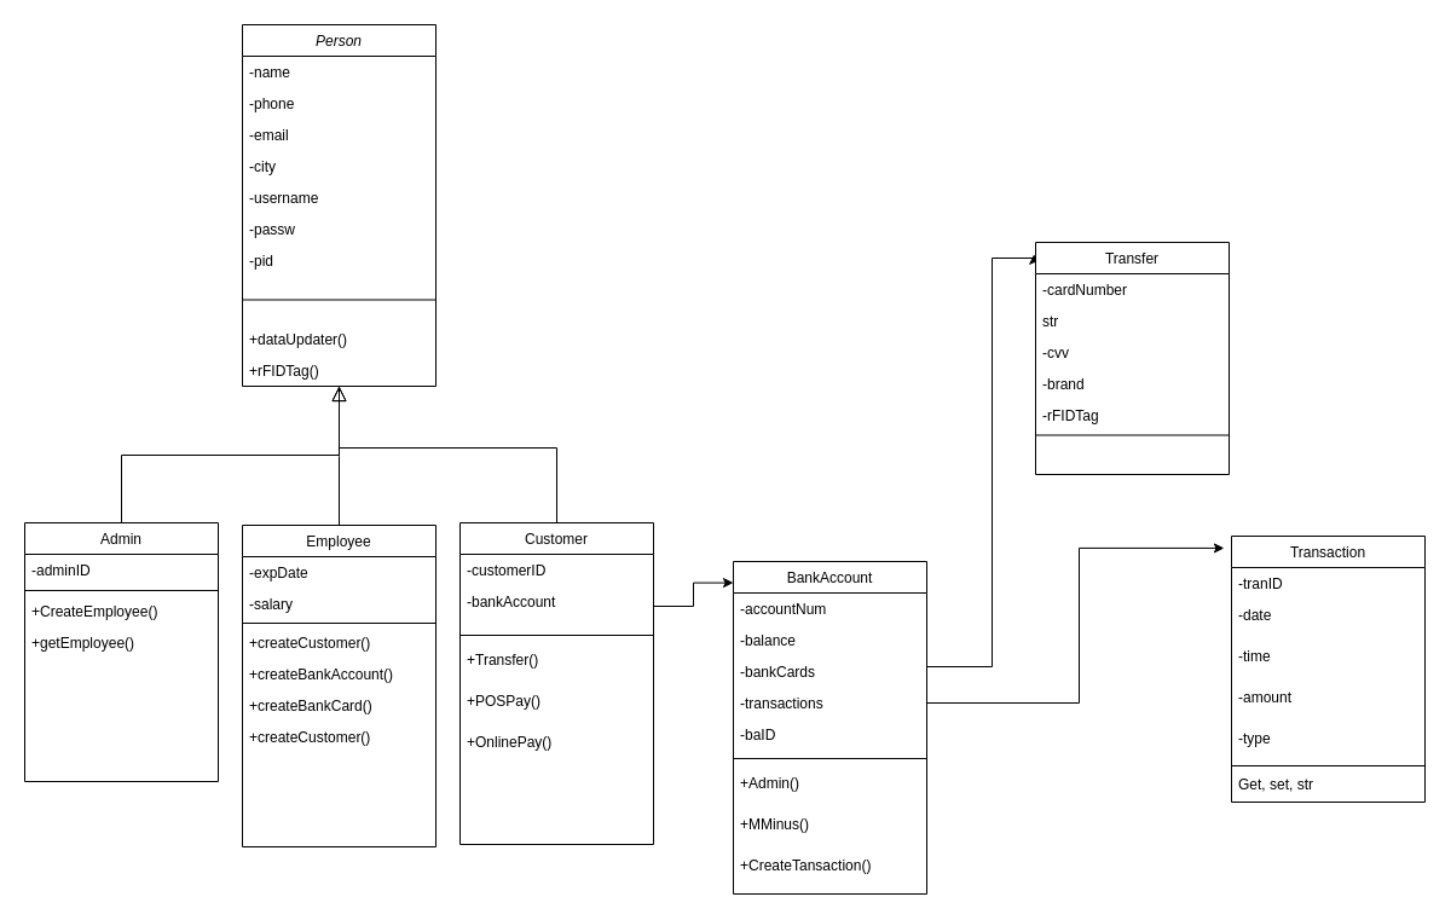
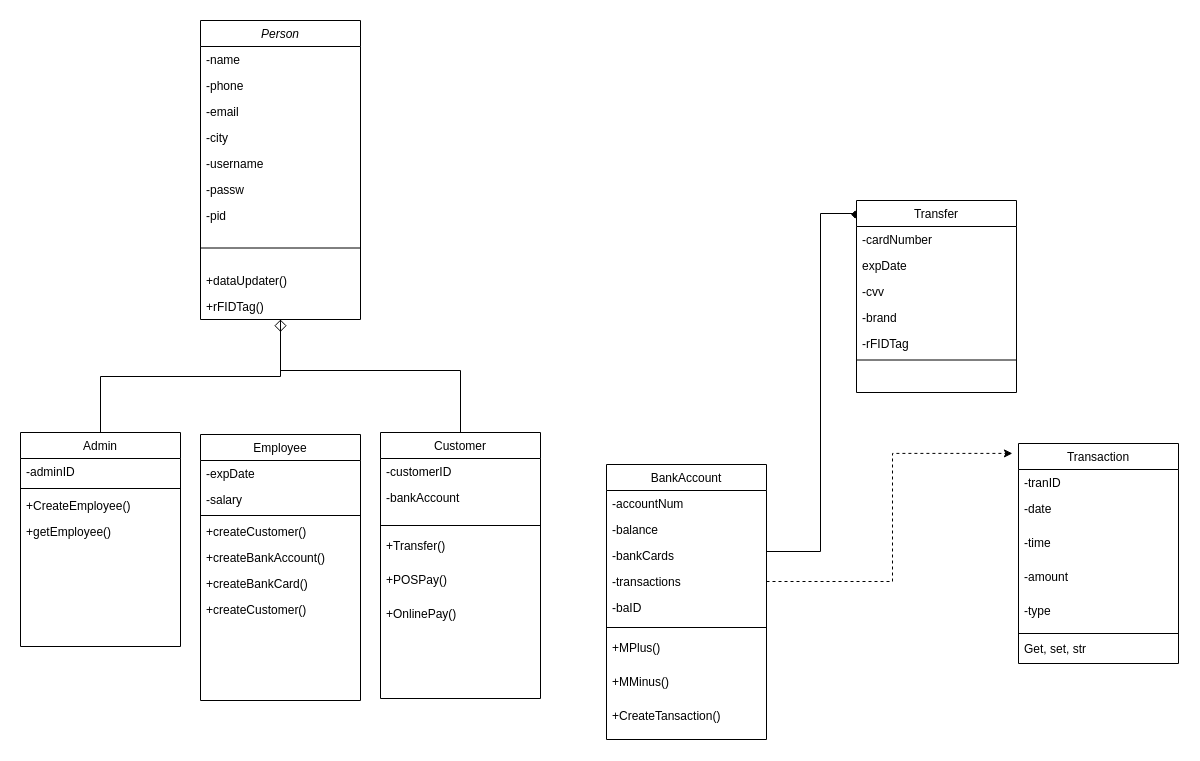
  <mxCell id="0" />
  <mxCell id="1" parent="0" />
  <mxCell id="2" value="Person" style="swimlane;fontStyle=2;align=center;verticalAlign=top;childLayout=stackLayout;horizontal=1;startSize=26;horizontalStack=0;resizeParent=1;resizeLast=0;collapsible=1;marginBottom=0;rounded=0;shadow=0;strokeWidth=1;" parent="1" vertex="1"><mxGeometry x="200" y="20" width="160" height="299" as="geometry"><mxRectangle x="230" y="140" width="160" height="26" as="alternateBounds" /></mxGeometry></mxCell>
  <mxCell id="3" value="-name" style="text;align=left;verticalAlign=top;spacingLeft=4;spacingRight=4;overflow=hidden;rotatable=0;points=[[0,0.5],[1,0.5]];portConstraint=eastwest;rounded=0;" parent="2" vertex="1"><mxGeometry y="26" width="160" height="26" as="geometry" /></mxCell>
  <mxCell id="4" value="-phone" style="text;align=left;verticalAlign=top;spacingLeft=4;spacingRight=4;overflow=hidden;rotatable=0;points=[[0,0.5],[1,0.5]];portConstraint=eastwest;rounded=0;shadow=0;html=0;" parent="2" vertex="1"><mxGeometry y="52" width="160" height="26" as="geometry" /></mxCell>
  <mxCell id="5" value="-email" style="text;align=left;verticalAlign=top;spacingLeft=4;spacingRight=4;overflow=hidden;rotatable=0;points=[[0,0.5],[1,0.5]];portConstraint=eastwest;rounded=0;shadow=0;html=0;" parent="2" vertex="1"><mxGeometry y="78" width="160" height="26" as="geometry" /></mxCell>
  <mxCell id="6" value="-city" style="text;align=left;verticalAlign=top;spacingLeft=4;spacingRight=4;overflow=hidden;rotatable=0;points=[[0,0.5],[1,0.5]];portConstraint=eastwest;rounded=0;shadow=0;html=0;" parent="2" vertex="1"><mxGeometry y="104" width="160" height="26" as="geometry" /></mxCell>
  <mxCell id="7" value="-username" style="text;align=left;verticalAlign=top;spacingLeft=4;spacingRight=4;overflow=hidden;rotatable=0;points=[[0,0.5],[1,0.5]];portConstraint=eastwest;rounded=0;shadow=0;html=0;" parent="2" vertex="1"><mxGeometry y="130" width="160" height="26" as="geometry" /></mxCell>
  <mxCell id="8" value="-passw" style="text;align=left;verticalAlign=top;spacingLeft=4;spacingRight=4;overflow=hidden;rotatable=0;points=[[0,0.5],[1,0.5]];portConstraint=eastwest;rounded=0;shadow=0;html=0;" parent="2" vertex="1"><mxGeometry y="156" width="160" height="26" as="geometry" /></mxCell>
  <mxCell id="9" value="-pid" style="text;align=left;verticalAlign=top;spacingLeft=4;spacingRight=4;overflow=hidden;rotatable=0;points=[[0,0.5],[1,0.5]];portConstraint=eastwest;rounded=0;shadow=0;html=0;" vertex="1" parent="2"><mxGeometry y="182" width="160" height="26" as="geometry" /></mxCell>
  <mxCell id="10" value="" style="line;html=1;strokeWidth=1;align=left;verticalAlign=middle;spacingTop=-1;spacingLeft=3;spacingRight=3;rotatable=0;labelPosition=right;points=[];portConstraint=eastwest;rounded=0;" parent="2" vertex="1"><mxGeometry y="208" width="160" height="39" as="geometry" /></mxCell>
  <mxCell id="11" value="+dataUpdater()" style="text;align=left;verticalAlign=top;spacingLeft=4;spacingRight=4;overflow=hidden;rotatable=0;points=[[0,0.5],[1,0.5]];portConstraint=eastwest;rounded=0;shadow=0;html=0;" parent="2" vertex="1"><mxGeometry y="247" width="160" height="26" as="geometry" /></mxCell>
  <mxCell id="12" value="+rFIDTag()" style="text;align=left;verticalAlign=top;spacingLeft=4;spacingRight=4;overflow=hidden;rotatable=0;points=[[0,0.5],[1,0.5]];portConstraint=eastwest;rounded=0;shadow=0;html=0;" parent="2" vertex="1"><mxGeometry y="273" width="160" height="26" as="geometry" /></mxCell>
  <mxCell id="13" value="Admin" style="swimlane;fontStyle=0;align=center;verticalAlign=top;childLayout=stackLayout;horizontal=1;startSize=26;horizontalStack=0;resizeParent=1;resizeLast=0;collapsible=1;marginBottom=0;rounded=0;shadow=0;strokeWidth=1;" parent="1" vertex="1"><mxGeometry x="20" y="432" width="160" height="214" as="geometry"><mxRectangle x="130" y="380" width="160" height="26" as="alternateBounds" /></mxGeometry></mxCell>
  <mxCell id="14" value="-adminID" style="text;align=left;verticalAlign=top;spacingLeft=4;spacingRight=4;overflow=hidden;rotatable=0;points=[[0,0.5],[1,0.5]];portConstraint=eastwest;rounded=0;" parent="13" vertex="1"><mxGeometry y="26" width="160" height="26" as="geometry" /></mxCell>
  <mxCell id="15" value="" style="line;html=1;strokeWidth=1;align=left;verticalAlign=middle;spacingTop=-1;spacingLeft=3;spacingRight=3;rotatable=0;labelPosition=right;points=[];portConstraint=eastwest;rounded=0;" parent="13" vertex="1"><mxGeometry y="52" width="160" height="8" as="geometry" /></mxCell>
  <mxCell id="16" value="+CreateEmployee()" style="text;align=left;verticalAlign=top;spacingLeft=4;spacingRight=4;overflow=hidden;rotatable=0;points=[[0,0.5],[1,0.5]];portConstraint=eastwest;rounded=0;" parent="13" vertex="1"><mxGeometry y="60" width="160" height="26" as="geometry" /></mxCell>
  <mxCell id="17" value="+getEmployee()" style="text;align=left;verticalAlign=top;spacingLeft=4;spacingRight=4;overflow=hidden;rotatable=0;points=[[0,0.5],[1,0.5]];portConstraint=eastwest;rounded=0;" parent="13" vertex="1"><mxGeometry y="86" width="160" height="26" as="geometry" /></mxCell>
- <mxCell id="18" value="" style="endArrow=block;endSize=10;endFill=0;shadow=0;strokeWidth=1;rounded=0;edgeStyle=elbowEdgeStyle;elbow=vertical;entryX=0.5;entryY=1;entryDx=0;entryDy=0;" parent="1" source="13" target="2" edge="1"><mxGeometry width="160" relative="1" as="geometry"><mxPoint x="180" y="225" as="sourcePoint" /><mxPoint x="280" y="310" as="targetPoint" /></mxGeometry></mxCell>
+ <mxCell id="18" value="" style="endArrow=diamond;endSize=10;endFill=0;shadow=0;strokeWidth=1;rounded=0;edgeStyle=elbowEdgeStyle;elbow=vertical;entryX=0.5;entryY=1;entryDx=0;entryDy=0;" parent="1" source="13" target="2" edge="1"><mxGeometry width="160" relative="1" as="geometry"><mxPoint x="180" y="225" as="sourcePoint" /><mxPoint x="280" y="310" as="targetPoint" /></mxGeometry></mxCell>
  <mxCell id="19" value="Employee" style="swimlane;fontStyle=0;align=center;verticalAlign=top;childLayout=stackLayout;horizontal=1;startSize=26;horizontalStack=0;resizeParent=1;resizeLast=0;collapsible=1;marginBottom=0;rounded=0;shadow=0;strokeWidth=1;" parent="1" vertex="1"><mxGeometry x="200" y="434" width="160" height="266" as="geometry"><mxRectangle x="340" y="380" width="170" height="26" as="alternateBounds" /></mxGeometry></mxCell>
  <mxCell id="20" value="-expDate" style="text;align=left;verticalAlign=top;spacingLeft=4;spacingRight=4;overflow=hidden;rotatable=0;points=[[0,0.5],[1,0.5]];portConstraint=eastwest;rounded=0;" parent="19" vertex="1"><mxGeometry y="26" width="160" height="26" as="geometry" /></mxCell>
  <mxCell id="21" value="-salary" style="text;align=left;verticalAlign=top;spacingLeft=4;spacingRight=4;overflow=hidden;rotatable=0;points=[[0,0.5],[1,0.5]];portConstraint=eastwest;rounded=0;" parent="19" vertex="1"><mxGeometry y="52" width="160" height="26" as="geometry" /></mxCell>
  <mxCell id="22" value="" style="line;html=1;strokeWidth=1;align=left;verticalAlign=middle;spacingTop=-1;spacingLeft=3;spacingRight=3;rotatable=0;labelPosition=right;points=[];portConstraint=eastwest;rounded=0;" parent="19" vertex="1"><mxGeometry y="78" width="160" height="6" as="geometry" /></mxCell>
  <mxCell id="23" value="+createCustomer()" style="text;align=left;verticalAlign=top;spacingLeft=4;spacingRight=4;overflow=hidden;rotatable=0;points=[[0,0.5],[1,0.5]];portConstraint=eastwest;rounded=0;" parent="19" vertex="1"><mxGeometry y="84" width="160" height="26" as="geometry" /></mxCell>
  <mxCell id="24" value="+createBankAccount()" style="text;align=left;verticalAlign=top;spacingLeft=4;spacingRight=4;overflow=hidden;rotatable=0;points=[[0,0.5],[1,0.5]];portConstraint=eastwest;rounded=0;" parent="19" vertex="1"><mxGeometry y="110" width="160" height="26" as="geometry" /></mxCell>
  <mxCell id="25" value="+createBankCard()" style="text;align=left;verticalAlign=top;spacingLeft=4;spacingRight=4;overflow=hidden;rotatable=0;points=[[0,0.5],[1,0.5]];portConstraint=eastwest;rounded=0;" parent="19" vertex="1"><mxGeometry y="136" width="160" height="26" as="geometry" /></mxCell>
  <mxCell id="26" value="+createCustomer()" style="text;align=left;verticalAlign=top;spacingLeft=4;spacingRight=4;overflow=hidden;rotatable=0;points=[[0,0.5],[1,0.5]];portConstraint=eastwest;rounded=0;" parent="19" vertex="1"><mxGeometry y="162" width="160" height="26" as="geometry" /></mxCell>
- <mxCell id="27" value="" style="endArrow=block;endSize=10;endFill=0;shadow=0;strokeWidth=1;rounded=0;edgeStyle=elbowEdgeStyle;elbow=vertical;entryX=0.5;entryY=1;entryDx=0;entryDy=0;" parent="1" source="19" target="2" edge="1"><mxGeometry width="160" relative="1" as="geometry"><mxPoint x="190" y="395" as="sourcePoint" /><mxPoint x="280" y="310" as="targetPoint" /></mxGeometry></mxCell>
  <mxCell id="28" value="Customer" style="swimlane;fontStyle=0;align=center;verticalAlign=top;childLayout=stackLayout;horizontal=1;startSize=26;horizontalStack=0;resizeParent=1;resizeLast=0;collapsible=1;marginBottom=0;rounded=0;shadow=0;strokeWidth=1;" parent="1" vertex="1"><mxGeometry x="380" y="432" width="160" height="266" as="geometry"><mxRectangle x="400" y="410" width="170" height="26" as="alternateBounds" /></mxGeometry></mxCell>
  <mxCell id="29" value="-customerID" style="text;align=left;verticalAlign=top;spacingLeft=4;spacingRight=4;overflow=hidden;rotatable=0;points=[[0,0.5],[1,0.5]];portConstraint=eastwest;rounded=0;" parent="28" vertex="1"><mxGeometry y="26" width="160" height="26" as="geometry" /></mxCell>
  <mxCell id="30" value="-bankAccount" style="text;align=left;verticalAlign=top;spacingLeft=4;spacingRight=4;overflow=hidden;rotatable=0;points=[[0,0.5],[1,0.5]];portConstraint=eastwest;rounded=0;" parent="28" vertex="1"><mxGeometry y="52" width="160" height="34" as="geometry" /></mxCell>
  <mxCell id="31" value="" style="line;html=1;strokeWidth=1;align=left;verticalAlign=middle;spacingTop=-1;spacingLeft=3;spacingRight=3;rotatable=0;labelPosition=right;points=[];portConstraint=eastwest;rounded=0;" parent="28" vertex="1"><mxGeometry y="86" width="160" height="14" as="geometry" /></mxCell>
  <mxCell id="32" value="+Transfer()" style="text;align=left;verticalAlign=top;spacingLeft=4;spacingRight=4;overflow=hidden;rotatable=0;points=[[0,0.5],[1,0.5]];portConstraint=eastwest;rounded=0;" parent="28" vertex="1"><mxGeometry y="100" width="160" height="34" as="geometry" /></mxCell>
  <mxCell id="33" value="+POSPay()" style="text;align=left;verticalAlign=top;spacingLeft=4;spacingRight=4;overflow=hidden;rotatable=0;points=[[0,0.5],[1,0.5]];portConstraint=eastwest;rounded=0;" parent="28" vertex="1"><mxGeometry y="134" width="160" height="34" as="geometry" /></mxCell>
  <mxCell id="34" value="+OnlinePay()" style="text;align=left;verticalAlign=top;spacingLeft=4;spacingRight=4;overflow=hidden;rotatable=0;points=[[0,0.5],[1,0.5]];portConstraint=eastwest;rounded=0;" parent="28" vertex="1"><mxGeometry y="168" width="160" height="34" as="geometry" /></mxCell>
  <mxCell id="35" value="" style="endArrow=none;endSize=10;endFill=0;shadow=0;strokeWidth=1;rounded=0;edgeStyle=elbowEdgeStyle;elbow=vertical;exitX=0.5;exitY=0;exitDx=0;exitDy=0;entryX=0.5;entryY=1;entryDx=0;entryDy=0;" parent="1" source="28" target="2" edge="1"><mxGeometry width="160" relative="1" as="geometry"><mxPoint x="300" y="432" as="sourcePoint" /><mxPoint x="280" y="310" as="targetPoint" /><Array as="points"><mxPoint x="364" y="370" /></Array></mxGeometry></mxCell>
- <mxCell id="36" style="edgeStyle=orthogonalEdgeStyle;rounded=0;orthogonalLoop=1;jettySize=auto;html=1;entryX=-0.008;entryY=0.051;entryDx=0;entryDy=0;entryPerimeter=0;" parent="1" source="40" target="48" edge="1"><mxGeometry relative="1" as="geometry"><mxPoint x="832" y="454" as="targetPoint" /><Array as="points"><mxPoint x="820" y="551" /><mxPoint x="820" y="213" /></Array></mxGeometry></mxCell>
+ <mxCell id="36" style="edgeStyle=orthogonalEdgeStyle;rounded=0;orthogonalLoop=1;jettySize=auto;html=1;entryX=-0.008;entryY=0.051;entryDx=0;entryDy=0;entryPerimeter=0;endArrow=diamond;" parent="1" source="40" target="48" edge="1"><mxGeometry relative="1" as="geometry"><mxPoint x="832" y="454" as="targetPoint" /><Array as="points"><mxPoint x="820" y="551" /><mxPoint x="820" y="213" /></Array></mxGeometry></mxCell>
  <mxCell id="37" value="BankAccount" style="swimlane;fontStyle=0;align=center;verticalAlign=top;childLayout=stackLayout;horizontal=1;startSize=26;horizontalStack=0;resizeParent=1;resizeLast=0;collapsible=1;marginBottom=0;rounded=0;shadow=0;strokeWidth=1;" parent="1" vertex="1"><mxGeometry x="606" y="464" width="160" height="275" as="geometry"><mxRectangle x="340" y="380" width="170" height="26" as="alternateBounds" /></mxGeometry></mxCell>
  <mxCell id="38" value="-accountNum" style="text;align=left;verticalAlign=top;spacingLeft=4;spacingRight=4;overflow=hidden;rotatable=0;points=[[0,0.5],[1,0.5]];portConstraint=eastwest;rounded=0;" parent="37" vertex="1"><mxGeometry y="26" width="160" height="26" as="geometry" /></mxCell>
  <mxCell id="39" value="-balance" style="text;align=left;verticalAlign=top;spacingLeft=4;spacingRight=4;overflow=hidden;rotatable=0;points=[[0,0.5],[1,0.5]];portConstraint=eastwest;rounded=0;" parent="37" vertex="1"><mxGeometry y="52" width="160" height="26" as="geometry" /></mxCell>
  <mxCell id="40" value="-bankCards" style="text;align=left;verticalAlign=top;spacingLeft=4;spacingRight=4;overflow=hidden;rotatable=0;points=[[0,0.5],[1,0.5]];portConstraint=eastwest;rounded=0;" parent="37" vertex="1"><mxGeometry y="78" width="160" height="26" as="geometry" /></mxCell>
  <mxCell id="41" value="-transactions" style="text;align=left;verticalAlign=top;spacingLeft=4;spacingRight=4;overflow=hidden;rotatable=0;points=[[0,0.5],[1,0.5]];portConstraint=eastwest;rounded=0;" parent="37" vertex="1"><mxGeometry y="104" width="160" height="26" as="geometry" /></mxCell>
  <mxCell id="42" value="-baID" style="text;align=left;verticalAlign=top;spacingLeft=4;spacingRight=4;overflow=hidden;rotatable=0;points=[[0,0.5],[1,0.5]];portConstraint=eastwest;rounded=0;" parent="37" vertex="1"><mxGeometry y="130" width="160" height="26" as="geometry" /></mxCell>
  <mxCell id="43" value="" style="line;html=1;strokeWidth=1;align=left;verticalAlign=middle;spacingTop=-1;spacingLeft=3;spacingRight=3;rotatable=0;labelPosition=right;points=[];portConstraint=eastwest;rounded=0;" parent="37" vertex="1"><mxGeometry y="156" width="160" height="14" as="geometry" /></mxCell>
- <mxCell id="44" value="+Admin()" style="text;align=left;verticalAlign=top;spacingLeft=4;spacingRight=4;overflow=hidden;rotatable=0;points=[[0,0.5],[1,0.5]];portConstraint=eastwest;rounded=0;" parent="37" vertex="1"><mxGeometry y="170" width="160" height="34" as="geometry" /></mxCell>
+ <mxCell id="44" value="+MPlus()" style="text;align=left;verticalAlign=top;spacingLeft=4;spacingRight=4;overflow=hidden;rotatable=0;points=[[0,0.5],[1,0.5]];portConstraint=eastwest;rounded=0;" parent="37" vertex="1"><mxGeometry y="170" width="160" height="34" as="geometry" /></mxCell>
  <mxCell id="45" value="+MMinus()" style="text;align=left;verticalAlign=top;spacingLeft=4;spacingRight=4;overflow=hidden;rotatable=0;points=[[0,0.5],[1,0.5]];portConstraint=eastwest;rounded=0;" parent="37" vertex="1"><mxGeometry y="204" width="160" height="34" as="geometry" /></mxCell>
  <mxCell id="46" value="+CreateTansaction()" style="text;align=left;verticalAlign=top;spacingLeft=4;spacingRight=4;overflow=hidden;rotatable=0;points=[[0,0.5],[1,0.5]];portConstraint=eastwest;rounded=0;" parent="37" vertex="1"><mxGeometry y="238" width="160" height="34" as="geometry" /></mxCell>
- <mxCell id="47" style="edgeStyle=orthogonalEdgeStyle;rounded=0;orthogonalLoop=1;jettySize=auto;html=1;exitX=1;exitY=0.5;exitDx=0;exitDy=0;entryX=0;entryY=0.064;entryDx=0;entryDy=0;entryPerimeter=0;" parent="1" source="30" target="37" edge="1"><mxGeometry relative="1" as="geometry"><mxPoint x="560" y="454" as="targetPoint" /></mxGeometry></mxCell>
  <mxCell id="48" value="Transfer" style="swimlane;fontStyle=0;align=center;verticalAlign=top;childLayout=stackLayout;horizontal=1;startSize=26;horizontalStack=0;resizeParent=1;resizeLast=0;collapsible=1;marginBottom=0;rounded=0;shadow=0;strokeWidth=1;" parent="1" vertex="1"><mxGeometry x="856" y="200" width="160" height="192" as="geometry"><mxRectangle x="340" y="380" width="170" height="26" as="alternateBounds" /></mxGeometry></mxCell>
  <mxCell id="49" value="-cardNumber" style="text;align=left;verticalAlign=top;spacingLeft=4;spacingRight=4;overflow=hidden;rotatable=0;points=[[0,0.5],[1,0.5]];portConstraint=eastwest;rounded=0;" parent="48" vertex="1"><mxGeometry y="26" width="160" height="26" as="geometry" /></mxCell>
- <mxCell id="50" value="str" style="text;align=left;verticalAlign=top;spacingLeft=4;spacingRight=4;overflow=hidden;rotatable=0;points=[[0,0.5],[1,0.5]];portConstraint=eastwest;rounded=0;" parent="48" vertex="1"><mxGeometry y="52" width="160" height="26" as="geometry" /></mxCell>
+ <mxCell id="50" value="expDate" style="text;align=left;verticalAlign=top;spacingLeft=4;spacingRight=4;overflow=hidden;rotatable=0;points=[[0,0.5],[1,0.5]];portConstraint=eastwest;rounded=0;" parent="48" vertex="1"><mxGeometry y="52" width="160" height="26" as="geometry" /></mxCell>
  <mxCell id="51" value="-cvv" style="text;align=left;verticalAlign=top;spacingLeft=4;spacingRight=4;overflow=hidden;rotatable=0;points=[[0,0.5],[1,0.5]];portConstraint=eastwest;rounded=0;" parent="48" vertex="1"><mxGeometry y="78" width="160" height="26" as="geometry" /></mxCell>
  <mxCell id="52" value="-brand" style="text;align=left;verticalAlign=top;spacingLeft=4;spacingRight=4;overflow=hidden;rotatable=0;points=[[0,0.5],[1,0.5]];portConstraint=eastwest;rounded=0;" parent="48" vertex="1"><mxGeometry y="104" width="160" height="26" as="geometry" /></mxCell>
  <mxCell id="53" value="-rFIDTag" style="text;align=left;verticalAlign=top;spacingLeft=4;spacingRight=4;overflow=hidden;rotatable=0;points=[[0,0.5],[1,0.5]];portConstraint=eastwest;rounded=0;html=1;labelBackgroundColor=none;labelBorderColor=none;" parent="48" vertex="1"><mxGeometry y="130" width="160" height="26" as="geometry" /></mxCell>
  <mxCell id="54" value="" style="line;html=1;strokeWidth=1;align=left;verticalAlign=middle;spacingTop=-1;spacingLeft=3;spacingRight=3;rotatable=0;labelPosition=right;points=[];portConstraint=eastwest;rounded=0;" parent="48" vertex="1"><mxGeometry y="156" width="160" height="7" as="geometry" /></mxCell>
  <mxCell id="55" value="Transaction" style="swimlane;fontStyle=0;align=center;verticalAlign=top;childLayout=stackLayout;horizontal=1;startSize=26;horizontalStack=0;resizeParent=1;resizeLast=0;collapsible=1;marginBottom=0;rounded=0;shadow=0;strokeWidth=1;" parent="1" vertex="1"><mxGeometry x="1018" y="443" width="160" height="220" as="geometry"><mxRectangle x="340" y="380" width="170" height="26" as="alternateBounds" /></mxGeometry></mxCell>
  <mxCell id="56" value="-tranID" style="text;align=left;verticalAlign=top;spacingLeft=4;spacingRight=4;overflow=hidden;rotatable=0;points=[[0,0.5],[1,0.5]];portConstraint=eastwest;rounded=0;" parent="55" vertex="1"><mxGeometry y="26" width="160" height="26" as="geometry" /></mxCell>
  <mxCell id="57" value="-date" style="text;align=left;verticalAlign=top;spacingLeft=4;spacingRight=4;overflow=hidden;rotatable=0;points=[[0,0.5],[1,0.5]];portConstraint=eastwest;rounded=0;" parent="55" vertex="1"><mxGeometry y="52" width="160" height="34" as="geometry" /></mxCell>
  <mxCell id="58" value="-time" style="text;align=left;verticalAlign=top;spacingLeft=4;spacingRight=4;overflow=hidden;rotatable=0;points=[[0,0.5],[1,0.5]];portConstraint=eastwest;rounded=0;" parent="55" vertex="1"><mxGeometry y="86" width="160" height="34" as="geometry" /></mxCell>
  <mxCell id="59" value="-amount" style="text;align=left;verticalAlign=top;spacingLeft=4;spacingRight=4;overflow=hidden;rotatable=0;points=[[0,0.5],[1,0.5]];portConstraint=eastwest;rounded=0;" parent="55" vertex="1"><mxGeometry y="120" width="160" height="34" as="geometry" /></mxCell>
  <mxCell id="60" value="-type" style="text;align=left;verticalAlign=top;spacingLeft=4;spacingRight=4;overflow=hidden;rotatable=0;points=[[0,0.5],[1,0.5]];portConstraint=eastwest;rounded=0;" parent="55" vertex="1"><mxGeometry y="154" width="160" height="34" as="geometry" /></mxCell>
  <mxCell id="61" value="" style="line;html=1;strokeWidth=1;align=left;verticalAlign=middle;spacingTop=-1;spacingLeft=3;spacingRight=3;rotatable=0;labelPosition=right;points=[];portConstraint=eastwest;rounded=0;" parent="55" vertex="1"><mxGeometry y="188" width="160" height="4" as="geometry" /></mxCell>
  <mxCell id="62" value="Get, set, str" style="text;align=left;verticalAlign=top;spacingLeft=4;spacingRight=4;overflow=hidden;rotatable=0;points=[[0,0.5],[1,0.5]];portConstraint=eastwest;rounded=0;" parent="55" vertex="1"><mxGeometry y="192" width="160" height="26" as="geometry" /></mxCell>
- <mxCell id="63" style="edgeStyle=orthogonalEdgeStyle;rounded=0;orthogonalLoop=1;jettySize=auto;html=1;exitX=1;exitY=0.5;exitDx=0;exitDy=0;entryX=-0.038;entryY=0.045;entryDx=0;entryDy=0;entryPerimeter=0;" parent="1" source="41" target="55" edge="1"><mxGeometry relative="1" as="geometry" /></mxCell>
+ <mxCell id="63" style="edgeStyle=orthogonalEdgeStyle;rounded=0;orthogonalLoop=1;jettySize=auto;html=1;exitX=1;exitY=0.5;exitDx=0;exitDy=0;entryX=-0.038;entryY=0.045;entryDx=0;entryDy=0;entryPerimeter=0;dashed=1;" parent="1" source="41" target="55" edge="1"><mxGeometry relative="1" as="geometry" /></mxCell>
